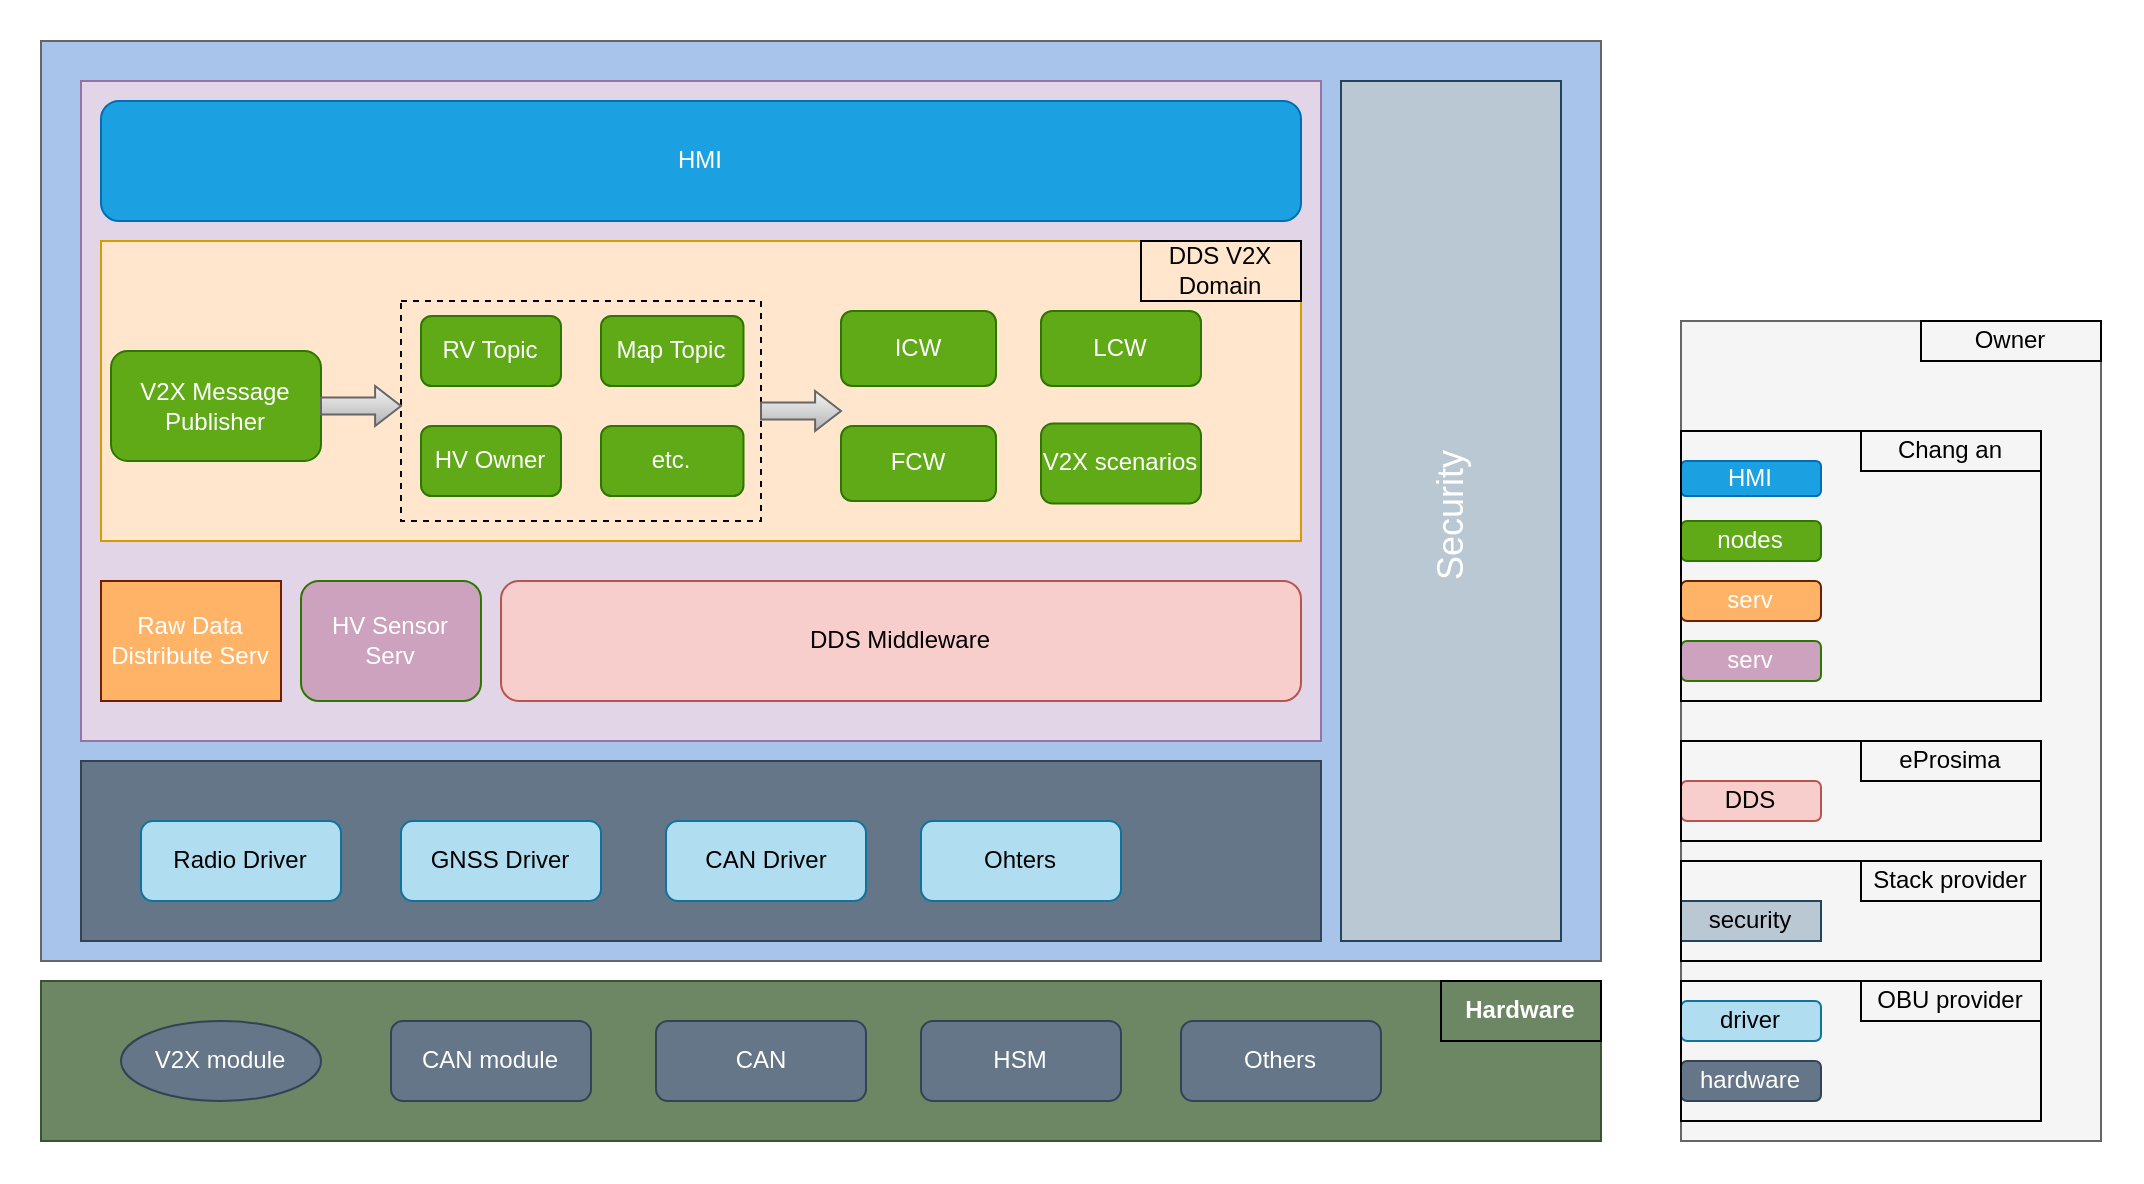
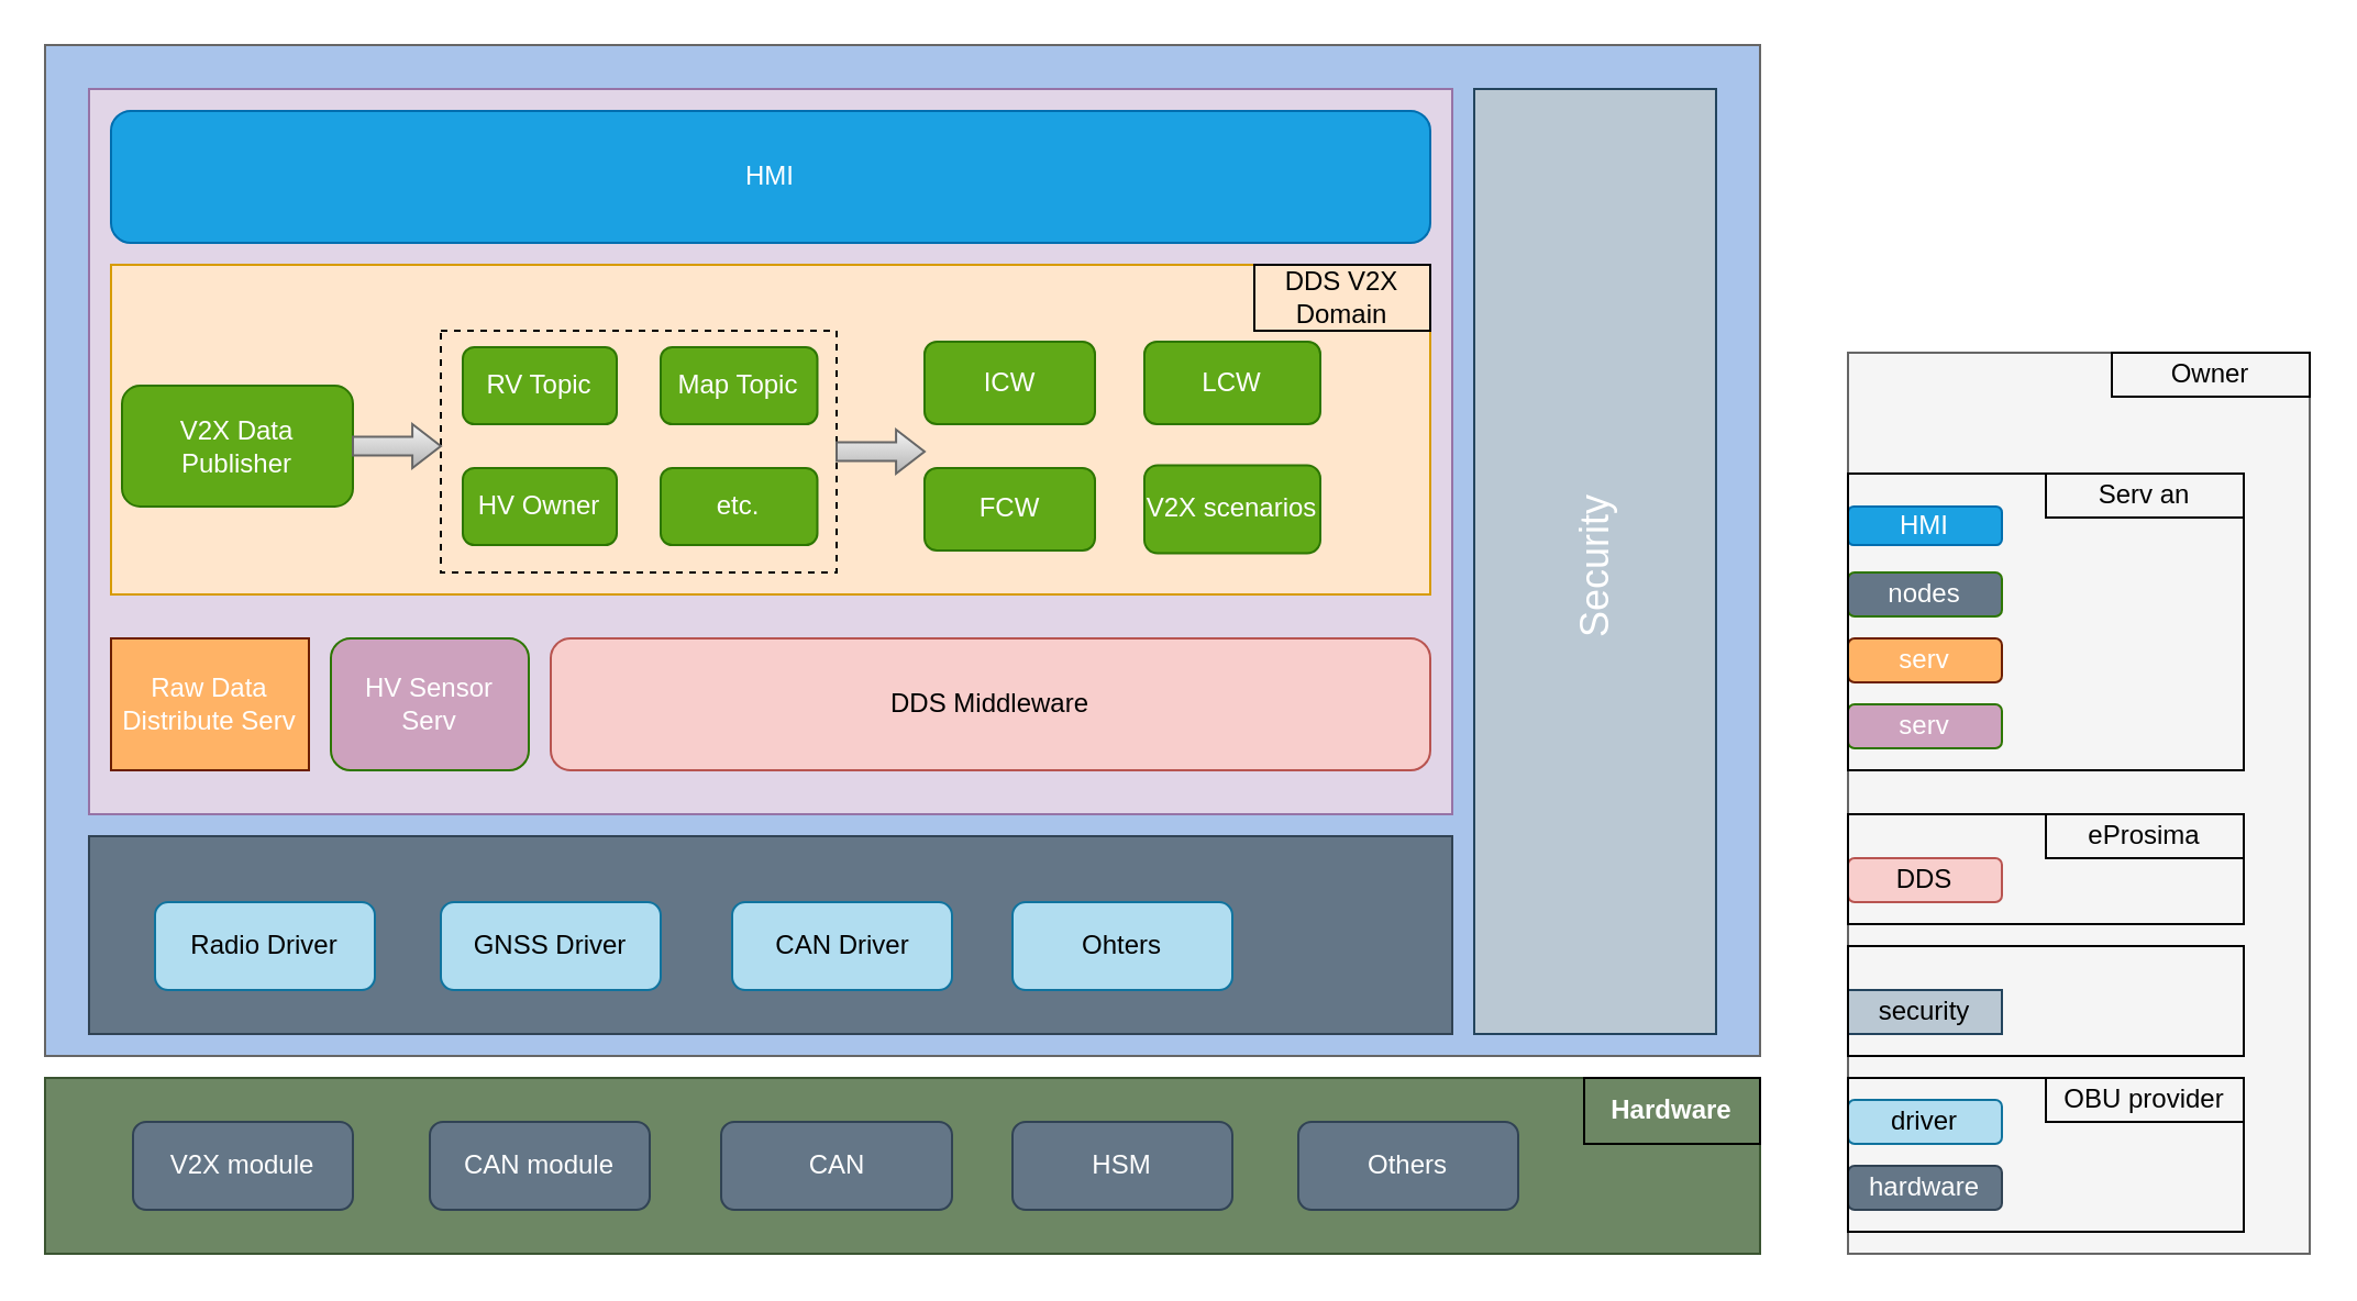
  <mxCell id="0" />
  <mxCell id="1" parent="0" />
  <mxCell id="2" value="" style="rounded=0;whiteSpace=wrap;html=1;shadow=0;strokeColor=#666666;fontColor=#333333;fillColor=#A9C4EB;" vertex="1" parent="1"><mxGeometry x="20" y="20" width="780" height="460" as="geometry" /></mxCell>
  <mxCell id="3" value="" style="rounded=0;whiteSpace=wrap;html=1;fillColor=#e1d5e7;strokeColor=#9673a6;shadow=0;" vertex="1" parent="1"><mxGeometry x="40" y="40" width="620" height="330" as="geometry" /></mxCell>
  <mxCell id="4" value="" style="rounded=0;whiteSpace=wrap;html=1;shadow=0;fillColor=#647687;strokeColor=#314354;fontColor=#ffffff;" vertex="1" parent="1"><mxGeometry x="40" y="380" width="620" height="90" as="geometry" /></mxCell>
  <mxCell id="5" value="Radio Driver" style="rounded=1;whiteSpace=wrap;html=1;shadow=0;fillColor=#b1ddf0;strokeColor=#10739e;" vertex="1" parent="1"><mxGeometry x="70" y="410" width="100" height="40" as="geometry" /></mxCell>
  <mxCell id="6" value="GNSS Driver" style="rounded=1;whiteSpace=wrap;html=1;shadow=0;fillColor=#b1ddf0;strokeColor=#10739e;" vertex="1" parent="1"><mxGeometry x="200" y="410" width="100" height="40" as="geometry" /></mxCell>
  <mxCell id="7" value="CAN Driver" style="rounded=1;whiteSpace=wrap;html=1;shadow=0;fillColor=#b1ddf0;strokeColor=#10739e;" vertex="1" parent="1"><mxGeometry x="332.5" y="410" width="100" height="40" as="geometry" /></mxCell>
  <mxCell id="8" value="Ohters" style="rounded=1;whiteSpace=wrap;html=1;shadow=0;fillColor=#b1ddf0;strokeColor=#10739e;" vertex="1" parent="1"><mxGeometry x="460" y="410" width="100" height="40" as="geometry" /></mxCell>
  <mxCell id="9" value="" style="rounded=0;whiteSpace=wrap;html=1;shadow=0;strokeColor=#3A5431;fillColor=#6d8764;fontColor=#ffffff;" vertex="1" parent="1"><mxGeometry x="20" y="490" width="780" height="80" as="geometry" /></mxCell>
  <mxCell id="10" value="&lt;b&gt;&lt;font color=&quot;#FFFFFF&quot;&gt;Hardware&lt;/font&gt;&lt;/b&gt;" style="text;html=1;fillColor=none;align=center;verticalAlign=middle;whiteSpace=wrap;rounded=0;shadow=0;strokeColor=#000000;" vertex="1" parent="1"><mxGeometry x="720" y="490" width="80" height="30" as="geometry" /></mxCell>
- <mxCell id="11" value="V2X module" style="ellipse;whiteSpace=wrap;html=1;shadow=0;strokeColor=#314354;fillColor=#647687;fontColor=#ffffff;" vertex="1" parent="1"><mxGeometry x="60" y="510" width="100" height="40" as="geometry" /></mxCell>
+ <mxCell id="11" value="V2X module" style="rounded=1;whiteSpace=wrap;html=1;shadow=0;strokeColor=#314354;fillColor=#647687;fontColor=#ffffff;" vertex="1" parent="1"><mxGeometry x="60" y="510" width="100" height="40" as="geometry" /></mxCell>
  <mxCell id="12" value="CAN module" style="rounded=1;whiteSpace=wrap;html=1;shadow=0;fillColor=#647687;strokeColor=#314354;fontColor=#ffffff;" vertex="1" parent="1"><mxGeometry x="195" y="510" width="100" height="40" as="geometry" /></mxCell>
  <mxCell id="13" value="CAN" style="rounded=1;whiteSpace=wrap;html=1;shadow=0;fillColor=#647687;strokeColor=#314354;fontColor=#ffffff;" vertex="1" parent="1"><mxGeometry x="327.5" y="510" width="105" height="40" as="geometry" /></mxCell>
  <mxCell id="14" value="HSM" style="rounded=1;whiteSpace=wrap;html=1;shadow=0;fillColor=#647687;strokeColor=#314354;fontColor=#ffffff;" vertex="1" parent="1"><mxGeometry x="460" y="510" width="100" height="40" as="geometry" /></mxCell>
  <mxCell id="15" value="&lt;div&gt;Raw Data&lt;/div&gt;&lt;div&gt;Distribute Serv&lt;/div&gt;" style="whiteSpace=wrap;html=1;shadow=0;strokeColor=#6D1F00;fontColor=#ffffff;fillColor=#FFB366;rounded=0;" vertex="1" parent="1"><mxGeometry x="50" y="290" width="90" height="60" as="geometry" /></mxCell>
  <mxCell id="16" value="DDS Middleware" style="rounded=1;whiteSpace=wrap;html=1;shadow=0;strokeColor=#b85450;fillColor=#f8cecc;" vertex="1" parent="1"><mxGeometry x="250" y="290" width="400" height="60" as="geometry" /></mxCell>
  <mxCell id="17" value="" style="rounded=0;whiteSpace=wrap;html=1;shadow=0;strokeColor=#d79b00;fillColor=#ffe6cc;" vertex="1" parent="1"><mxGeometry x="50" y="120" width="600" height="150" as="geometry" /></mxCell>
  <mxCell id="18" value="DDS V2X Domain" style="text;html=1;fillColor=none;align=center;verticalAlign=middle;whiteSpace=wrap;rounded=0;shadow=0;strokeColor=#000000;" vertex="1" parent="1"><mxGeometry x="570" y="120" width="80" height="30" as="geometry" /></mxCell>
- <mxCell id="19" value="&lt;div&gt;V2X Message&lt;/div&gt;&lt;div&gt;Publisher&lt;br&gt;&lt;/div&gt;" style="rounded=1;whiteSpace=wrap;html=1;shadow=0;strokeColor=#2D7600;fillColor=#60a917;fontColor=#ffffff;" vertex="1" parent="1"><mxGeometry x="55" y="175" width="105" height="55" as="geometry" /></mxCell>
+ <mxCell id="19" value="&lt;div&gt;V2X Data&lt;/div&gt;&lt;div&gt;Publisher&lt;br&gt;&lt;/div&gt;" style="rounded=1;whiteSpace=wrap;html=1;shadow=0;strokeColor=#2D7600;fillColor=#60a917;fontColor=#ffffff;" vertex="1" parent="1"><mxGeometry x="55" y="175" width="105" height="55" as="geometry" /></mxCell>
  <mxCell id="20" value="RV Topic" style="rounded=1;whiteSpace=wrap;html=1;shadow=0;strokeColor=#2D7600;fillColor=#60a917;fontColor=#ffffff;" vertex="1" parent="1"><mxGeometry x="210" y="157.5" width="70" height="35" as="geometry" /></mxCell>
  <mxCell id="21" value="HV Owner" style="rounded=1;whiteSpace=wrap;html=1;shadow=0;strokeColor=#2D7600;fillColor=#60a917;fontColor=#ffffff;" vertex="1" parent="1"><mxGeometry x="210" y="212.5" width="70" height="35" as="geometry" /></mxCell>
  <mxCell id="22" value="Map Topic" style="rounded=1;whiteSpace=wrap;html=1;shadow=0;strokeColor=#2D7600;fillColor=#60a917;fontColor=#ffffff;" vertex="1" parent="1"><mxGeometry x="300" y="157.5" width="71.25" height="35" as="geometry" /></mxCell>
  <mxCell id="23" value="etc." style="rounded=1;whiteSpace=wrap;html=1;shadow=0;strokeColor=#2D7600;fillColor=#60a917;fontColor=#ffffff;" vertex="1" parent="1"><mxGeometry x="300" y="212.5" width="71.25" height="35" as="geometry" /></mxCell>
  <mxCell id="24" value="" style="rounded=0;whiteSpace=wrap;html=1;shadow=0;strokeColor=#000000;dashed=1;fillColor=none;" vertex="1" parent="1"><mxGeometry x="200" y="150" width="180" height="110" as="geometry" /></mxCell>
  <mxCell id="25" value="" style="html=1;shadow=0;dashed=0;align=center;verticalAlign=middle;shape=mxgraph.arrows2.arrow;dy=0.58;dx=12.95;notch=0;strokeColor=#666666;fillColor=#f5f5f5;gradientColor=#b3b3b3;" vertex="1" parent="1"><mxGeometry x="160" y="192.5" width="40" height="20" as="geometry" /></mxCell>
  <mxCell id="26" value="ICW" style="rounded=1;whiteSpace=wrap;html=1;shadow=0;strokeColor=#2D7600;fillColor=#60a917;fontColor=#ffffff;" vertex="1" parent="1"><mxGeometry x="420" y="155" width="77.5" height="37.5" as="geometry" /></mxCell>
  <mxCell id="27" value="FCW" style="rounded=1;whiteSpace=wrap;html=1;shadow=0;strokeColor=#2D7600;fillColor=#60a917;fontColor=#ffffff;" vertex="1" parent="1"><mxGeometry x="420" y="212.5" width="77.5" height="37.5" as="geometry" /></mxCell>
  <mxCell id="28" value="V2X scenarios" style="rounded=1;whiteSpace=wrap;html=1;shadow=0;strokeColor=#2D7600;fillColor=#60a917;fontColor=#ffffff;" vertex="1" parent="1"><mxGeometry x="520" y="211.25" width="80" height="40" as="geometry" /></mxCell>
  <mxCell id="29" value="Others" style="rounded=1;whiteSpace=wrap;html=1;shadow=0;fillColor=#647687;strokeColor=#314354;fontColor=#ffffff;" vertex="1" parent="1"><mxGeometry x="590" y="510" width="100" height="40" as="geometry" /></mxCell>
  <mxCell id="30" value="" style="rounded=0;whiteSpace=wrap;html=1;shadow=0;strokeColor=#23445d;fillColor=#bac8d3;direction=north;" vertex="1" parent="1"><mxGeometry x="670" y="40" width="110" height="430" as="geometry" /></mxCell>
  <mxCell id="31" value="&lt;div&gt;HV Sensor&lt;/div&gt;&lt;div&gt;Serv&lt;/div&gt;" style="rounded=1;whiteSpace=wrap;html=1;shadow=0;strokeColor=#2D7600;fontColor=#ffffff;fillColor=#CDA2BE;" vertex="1" parent="1"><mxGeometry x="150" y="290" width="90" height="60" as="geometry" /></mxCell>
  <mxCell id="32" value="LCW" style="rounded=1;whiteSpace=wrap;html=1;shadow=0;strokeColor=#2D7600;fillColor=#60a917;fontColor=#ffffff;" vertex="1" parent="1"><mxGeometry x="520" y="155" width="80" height="37.5" as="geometry" /></mxCell>
  <mxCell id="33" value="HMI" style="rounded=1;whiteSpace=wrap;html=1;shadow=0;strokeColor=#006EAF;fillColor=#1ba1e2;fontColor=#ffffff;" vertex="1" parent="1"><mxGeometry x="50" y="50" width="600" height="60" as="geometry" /></mxCell>
  <mxCell id="34" value="" style="html=1;shadow=0;dashed=0;align=center;verticalAlign=middle;shape=mxgraph.arrows2.arrow;dy=0.58;dx=12.95;notch=0;strokeColor=#666666;fillColor=#f5f5f5;gradientColor=#b3b3b3;" vertex="1" parent="1"><mxGeometry x="380" y="195" width="40" height="20" as="geometry" /></mxCell>
  <mxCell id="35" value="&lt;font style=&quot;font-size: 18px&quot; color=&quot;#FFFFFF&quot;&gt;Security&lt;/font&gt;" style="text;html=1;strokeColor=none;fillColor=none;align=center;verticalAlign=middle;whiteSpace=wrap;rounded=0;shadow=0;direction=north;rotation=-90;" vertex="1" parent="1"><mxGeometry x="685" y="247.5" width="80" height="20" as="geometry" /></mxCell>
  <mxCell id="36" value="" style="rounded=0;whiteSpace=wrap;html=1;shadow=0;strokeColor=#666666;fillColor=#f5f5f5;fontColor=#333333;" vertex="1" parent="1"><mxGeometry x="840" y="160" width="210" height="410" as="geometry" /></mxCell>
  <mxCell id="37" value="hardware" style="rounded=1;whiteSpace=wrap;html=1;shadow=0;fillColor=#647687;strokeColor=#314354;fontColor=#ffffff;" vertex="1" parent="1"><mxGeometry x="840" y="530" width="70" height="20" as="geometry" /></mxCell>
  <mxCell id="38" value="driver" style="rounded=1;whiteSpace=wrap;html=1;shadow=0;fillColor=#b1ddf0;strokeColor=#10739e;" vertex="1" parent="1"><mxGeometry x="840" y="500" width="70" height="20" as="geometry" /></mxCell>
  <mxCell id="39" value="" style="rounded=0;whiteSpace=wrap;html=1;shadow=0;strokeColor=#000000;gradientColor=none;fillColor=none;" vertex="1" parent="1"><mxGeometry x="840" y="490" width="180" height="70" as="geometry" /></mxCell>
  <mxCell id="40" value="&lt;div&gt;security&lt;/div&gt;" style="rounded=0;whiteSpace=wrap;html=1;shadow=0;strokeColor=#23445d;fillColor=#bac8d3;direction=north;" vertex="1" parent="1"><mxGeometry x="840" y="450" width="70" height="20" as="geometry" /></mxCell>
  <mxCell id="41" value="DDS" style="rounded=1;whiteSpace=wrap;html=1;shadow=0;strokeColor=#b85450;fillColor=#f8cecc;" vertex="1" parent="1"><mxGeometry x="840" y="390" width="70" height="20" as="geometry" /></mxCell>
  <mxCell id="42" value="serv" style="rounded=1;whiteSpace=wrap;html=1;shadow=0;strokeColor=#2D7600;fontColor=#ffffff;fillColor=#CDA2BE;" vertex="1" parent="1"><mxGeometry x="840" y="320" width="70" height="20" as="geometry" /></mxCell>
  <mxCell id="43" value="serv" style="rounded=1;whiteSpace=wrap;html=1;shadow=0;strokeColor=#6D1F00;fontColor=#ffffff;fillColor=#FFB366;" vertex="1" parent="1"><mxGeometry x="840" y="290" width="70" height="20" as="geometry" /></mxCell>
- <mxCell id="44" value="nodes" style="rounded=1;whiteSpace=wrap;html=1;shadow=0;strokeColor=#2D7600;fillColor=#60a917;fontColor=#ffffff;" vertex="1" parent="1"><mxGeometry x="840" y="260" width="70" height="20" as="geometry" /></mxCell>
+ <mxCell id="44" value="nodes" style="rounded=1;whiteSpace=wrap;html=1;shadow=0;strokeColor=#2D7600;fillColor=#647687;fontColor=#ffffff;" vertex="1" parent="1"><mxGeometry x="840" y="260" width="70" height="20" as="geometry" /></mxCell>
  <mxCell id="45" value="HMI" style="rounded=1;whiteSpace=wrap;html=1;shadow=0;strokeColor=#006EAF;fillColor=#1ba1e2;fontColor=#ffffff;" vertex="1" parent="1"><mxGeometry x="840" y="230" width="70" height="17.5" as="geometry" /></mxCell>
  <mxCell id="46" value="OBU provider" style="text;html=1;fillColor=none;align=center;verticalAlign=middle;whiteSpace=wrap;rounded=0;shadow=0;strokeColor=#000000;" vertex="1" parent="1"><mxGeometry x="930" y="490" width="90" height="20" as="geometry" /></mxCell>
  <mxCell id="47" value="" style="rounded=0;whiteSpace=wrap;html=1;shadow=0;strokeColor=#000000;gradientColor=none;fillColor=none;" vertex="1" parent="1"><mxGeometry x="840" y="430" width="180" height="50" as="geometry" /></mxCell>
- <mxCell id="48" value="Stack provider" style="text;html=1;fillColor=none;align=center;verticalAlign=middle;whiteSpace=wrap;rounded=0;shadow=0;strokeColor=#000000;" vertex="1" parent="1"><mxGeometry x="930" y="430" width="90" height="20" as="geometry" /></mxCell>
  <mxCell id="49" value="eProsima" style="text;html=1;fillColor=none;align=center;verticalAlign=middle;whiteSpace=wrap;rounded=0;shadow=0;strokeColor=#000000;" vertex="1" parent="1"><mxGeometry x="930" y="370" width="90" height="20" as="geometry" /></mxCell>
  <mxCell id="50" value="" style="rounded=0;whiteSpace=wrap;html=1;shadow=0;strokeColor=#000000;gradientColor=none;fillColor=none;" vertex="1" parent="1"><mxGeometry x="840" y="370" width="180" height="50" as="geometry" /></mxCell>
  <mxCell id="51" value="" style="rounded=0;whiteSpace=wrap;html=1;shadow=0;strokeColor=#000000;gradientColor=none;fillColor=none;" vertex="1" parent="1"><mxGeometry x="840" y="215" width="180" height="135" as="geometry" /></mxCell>
- <mxCell id="52" value="Chang an" style="text;html=1;fillColor=none;align=center;verticalAlign=middle;whiteSpace=wrap;rounded=0;shadow=0;strokeColor=#000000;" vertex="1" parent="1"><mxGeometry x="930" y="215" width="90" height="20" as="geometry" /></mxCell>
+ <mxCell id="52" value="Serv an" style="text;html=1;fillColor=none;align=center;verticalAlign=middle;whiteSpace=wrap;rounded=0;shadow=0;strokeColor=#000000;" vertex="1" parent="1"><mxGeometry x="930" y="215" width="90" height="20" as="geometry" /></mxCell>
  <mxCell id="53" value="Owner" style="text;html=1;fillColor=none;align=center;verticalAlign=middle;whiteSpace=wrap;rounded=0;shadow=0;strokeColor=#000000;" vertex="1" parent="1"><mxGeometry x="960" y="160" width="90" height="20" as="geometry" /></mxCell>
